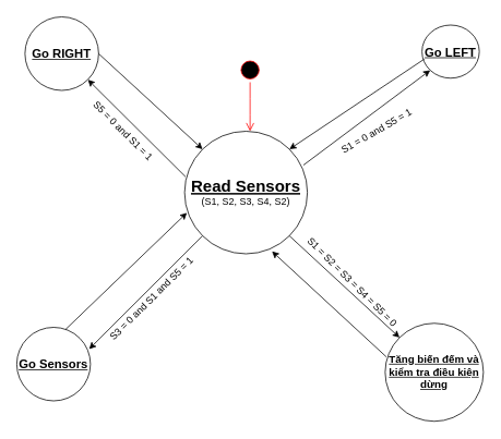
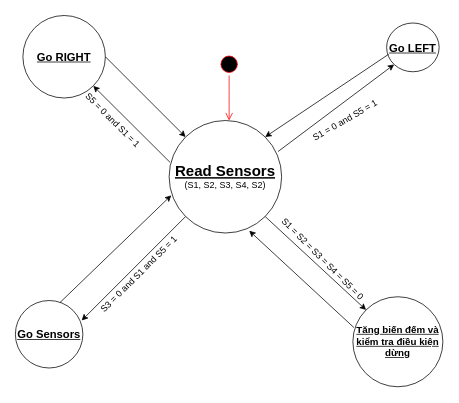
  <mxCell id="0" />
  <mxCell id="1" parent="0" />
  <mxCell id="2" value="&lt;font size=&quot;1&quot;&gt;&lt;b&gt;&lt;u style=&quot;font-size: 20px&quot;&gt;Read Sensors&lt;/u&gt;&lt;/b&gt;&lt;/font&gt;&lt;br&gt;(S1, S2, S3, S4, S2)" style="ellipse;whiteSpace=wrap;html=1;aspect=fixed;" vertex="1" parent="1"><mxGeometry x="225" y="160" width="150" height="150" as="geometry" /></mxCell>
  <mxCell id="3" value="&lt;b&gt;&lt;u&gt;&lt;font style=&quot;font-size: 15px&quot;&gt;Go LEFT&lt;/font&gt;&lt;/u&gt;&lt;/b&gt;" style="ellipse;whiteSpace=wrap;html=1;aspect=fixed;" vertex="1" parent="1"><mxGeometry x="515" y="30" width="70" height="65" as="geometry" /></mxCell>
- <mxCell id="4" value="&lt;b&gt;&lt;u&gt;&lt;font style=&quot;font-size: 15px&quot;&gt;Go RIGHT&lt;/font&gt;&lt;/u&gt;&lt;/b&gt;" style="ellipse;whiteSpace=wrap;html=1;aspect=fixed;" vertex="1" parent="1"><mxGeometry x="30" y="20" width="90" height="90" as="geometry" /></mxCell>
+ <mxCell id="4" value="&lt;b&gt;&lt;u&gt;&lt;font style=&quot;font-size: 15px&quot;&gt;Go RIGHT&lt;/font&gt;&lt;/u&gt;&lt;/b&gt;" style="ellipse;whiteSpace=wrap;html=1;aspect=fixed;" vertex="1" parent="1"><mxGeometry x="30" y="20" width="110" height="110" as="geometry" /></mxCell>
  <mxCell id="5" value="&lt;b&gt;&lt;u&gt;&lt;font style=&quot;font-size: 15px&quot;&gt;Go Sensors&lt;/font&gt;&lt;/u&gt;&lt;/b&gt;" style="ellipse;whiteSpace=wrap;html=1;aspect=fixed;" vertex="1" parent="1"><mxGeometry x="20" y="400" width="90" height="90" as="geometry" /></mxCell>
  <mxCell id="6" value="&lt;span style=&quot;font-size: 13px&quot;&gt;&lt;b&gt;&lt;u&gt;Tăng biến đếm và kiểm tra điều kiện dừng&lt;/u&gt;&lt;/b&gt;&lt;/span&gt;" style="ellipse;whiteSpace=wrap;html=1;aspect=fixed;" vertex="1" parent="1"><mxGeometry x="470" y="395" width="120" height="120" as="geometry" /></mxCell>
  <mxCell id="7" value="" style="endArrow=classic;html=1;exitX=0.968;exitY=0.276;exitDx=0;exitDy=0;entryX=0;entryY=1;entryDx=0;entryDy=0;exitPerimeter=0;" edge="1" parent="1" source="2" target="3"><mxGeometry width="50" height="50" relative="1" as="geometry"><mxPoint x="360" y="170" as="sourcePoint" /><mxPoint x="410" y="120" as="targetPoint" /></mxGeometry></mxCell>
  <mxCell id="8" value="" style="endArrow=classic;html=1;exitX=0.038;exitY=0.642;exitDx=0;exitDy=0;exitPerimeter=0;entryX=1;entryY=0;entryDx=0;entryDy=0;" edge="1" parent="1" source="3" target="2"><mxGeometry width="50" height="50" relative="1" as="geometry"><mxPoint x="250" y="320" as="sourcePoint" /><mxPoint x="350" y="200" as="targetPoint" /></mxGeometry></mxCell>
  <mxCell id="9" value="S1 = 0 and S5 = 1" style="text;html=1;strokeColor=none;fillColor=none;align=center;verticalAlign=middle;whiteSpace=wrap;rounded=0;rotation=-30;" vertex="1" parent="1"><mxGeometry x="410" y="150" width="100" height="20" as="geometry" /></mxCell>
  <mxCell id="10" value="" style="endArrow=classic;html=1;exitX=0.008;exitY=0.372;exitDx=0;exitDy=0;exitPerimeter=0;entryX=1;entryY=1;entryDx=0;entryDy=0;" edge="1" parent="1" source="2" target="4"><mxGeometry width="50" height="50" relative="1" as="geometry"><mxPoint x="250" y="300" as="sourcePoint" /><mxPoint x="300" y="250" as="targetPoint" /></mxGeometry></mxCell>
  <mxCell id="11" value="" style="endArrow=classic;html=1;exitX=1;exitY=0.5;exitDx=0;exitDy=0;entryX=0;entryY=0;entryDx=0;entryDy=0;" edge="1" parent="1" source="4" target="2"><mxGeometry width="50" height="50" relative="1" as="geometry"><mxPoint x="250" y="300" as="sourcePoint" /><mxPoint x="300" y="250" as="targetPoint" /></mxGeometry></mxCell>
  <mxCell id="12" value="S5 = 0 and S1 = 1" style="text;html=1;strokeColor=none;fillColor=none;align=center;verticalAlign=middle;whiteSpace=wrap;rounded=0;rotation=45;" vertex="1" parent="1"><mxGeometry x="100" y="150" width="100" height="20" as="geometry" /></mxCell>
  <mxCell id="13" value="" style="endArrow=classic;html=1;exitX=0;exitY=1;exitDx=0;exitDy=0;entryX=0.982;entryY=0.296;entryDx=0;entryDy=0;entryPerimeter=0;" edge="1" parent="1" source="2" target="5"><mxGeometry width="50" height="50" relative="1" as="geometry"><mxPoint x="250" y="270" as="sourcePoint" /><mxPoint x="90" y="400" as="targetPoint" /></mxGeometry></mxCell>
  <mxCell id="14" value="" style="endArrow=classic;html=1;exitX=0.662;exitY=0.029;exitDx=0;exitDy=0;exitPerimeter=0;entryX=0.019;entryY=0.665;entryDx=0;entryDy=0;entryPerimeter=0;" edge="1" parent="1" source="5" target="2"><mxGeometry width="50" height="50" relative="1" as="geometry"><mxPoint x="250" y="270" as="sourcePoint" /><mxPoint x="300" y="220" as="targetPoint" /></mxGeometry></mxCell>
  <mxCell id="15" value="S3 = 0 and S1 and S5 = 1" style="text;html=1;strokeColor=none;fillColor=none;align=center;verticalAlign=middle;whiteSpace=wrap;rounded=0;rotation=-45;" vertex="1" parent="1"><mxGeometry x="110" y="355" width="150" height="20" as="geometry" /></mxCell>
  <mxCell id="16" value="S1 = S2 = S3 = S4 = S5 = 0" style="text;html=1;strokeColor=none;fillColor=none;align=center;verticalAlign=middle;whiteSpace=wrap;rounded=0;rotation=45;" vertex="1" parent="1"><mxGeometry x="350" y="335" width="160" height="20" as="geometry" /></mxCell>
  <mxCell id="17" value="" style="endArrow=classic;html=1;exitX=0.012;exitY=0.343;exitDx=0;exitDy=0;exitPerimeter=0;entryX=0.712;entryY=0.98;entryDx=0;entryDy=0;entryPerimeter=0;" edge="1" parent="1" source="6" target="2"><mxGeometry width="50" height="50" relative="1" as="geometry"><mxPoint x="250" y="260" as="sourcePoint" /><mxPoint x="300" y="210" as="targetPoint" /></mxGeometry></mxCell>
  <mxCell id="18" value="" style="endArrow=classic;html=1;exitX=1;exitY=1;exitDx=0;exitDy=0;entryX=0;entryY=0;entryDx=0;entryDy=0;" edge="1" parent="1" source="2" target="6"><mxGeometry width="50" height="50" relative="1" as="geometry"><mxPoint x="250" y="260" as="sourcePoint" /><mxPoint x="300" y="210" as="targetPoint" /></mxGeometry></mxCell>
  <mxCell id="19" value="" style="ellipse;html=1;shape=startState;fillColor=#000000;strokeColor=#ff0000;" vertex="1" parent="1"><mxGeometry x="290" y="70" width="30" height="30" as="geometry" /></mxCell>
  <mxCell id="20" value="" style="edgeStyle=orthogonalEdgeStyle;html=1;verticalAlign=bottom;endArrow=open;endSize=8;strokeColor=#ff0000;" edge="1" source="19" parent="1"><mxGeometry relative="1" as="geometry"><mxPoint x="305" y="160" as="targetPoint" /></mxGeometry></mxCell>
